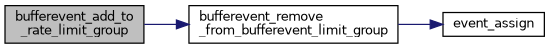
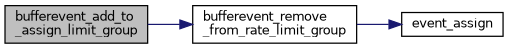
  digraph {
    rankdir=LR
    node [color=black fillcolor=white fontname=Helvetica fontsize=10 shape=record style=filled]
    edge [color=midnightblue fontname=Helvetica fontsize=10 labelfontname=Helvetica labelfontsize=10 style=solid]
-   n1 [fillcolor=grey75 fontcolor=black height=0.2 label="bufferevent_add_to\l_rate_limit_group" width=0.4]
-   n2 [height=0.2 label="bufferevent_remove\l_from_bufferevent_limit_group" width=0.4]
+   n1 [fillcolor=grey75 fontcolor=black height=0.2 label="bufferevent_add_to\l_assign_limit_group" width=0.4]
+   n2 [height=0.2 label="bufferevent_remove\l_from_rate_limit_group" width=0.4]
    n3 [height=0.2 label=event_assign width=0.4]
    n1 -> n2
    n2 -> n3
  }
